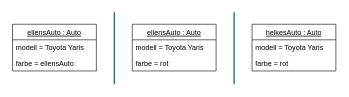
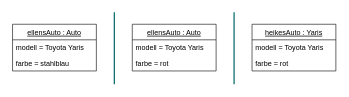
  <mxCell id="0" />
  <mxCell id="1" parent="0" />
  <mxCell id="2" value="ellensAuto : Auto" style="swimlane;fontStyle=4;align=center;verticalAlign=top;childLayout=stackLayout;horizontal=1;startSize=26;horizontalStack=0;resizeParent=1;resizeParentMax=0;resizeLast=0;collapsible=1;marginBottom=0;" vertex="1" parent="1"><mxGeometry x="20" y="40" width="140" height="78" as="geometry" /></mxCell>
  <mxCell id="3" value="modell = Toyota Yaris" style="text;strokeColor=none;fillColor=none;align=left;verticalAlign=top;spacingLeft=4;spacingRight=4;overflow=hidden;rotatable=0;points=[[0,0.5],[1,0.5]];portConstraint=eastwest;" vertex="1" parent="2"><mxGeometry y="26" width="140" height="26" as="geometry" /></mxCell>
- <mxCell id="4" value="farbe = ellensAuto" style="text;strokeColor=none;fillColor=none;align=left;verticalAlign=top;spacingLeft=4;spacingRight=4;overflow=hidden;rotatable=0;points=[[0,0.5],[1,0.5]];portConstraint=eastwest;" vertex="1" parent="2"><mxGeometry y="52" width="140" height="26" as="geometry" /></mxCell>
- <mxCell id="5" value="heikesAuto : Auto" style="swimlane;fontStyle=4;align=center;verticalAlign=top;childLayout=stackLayout;horizontal=1;startSize=26;horizontalStack=0;resizeParent=1;resizeParentMax=0;resizeLast=0;collapsible=1;marginBottom=0;" vertex="1" parent="1"><mxGeometry x="420" y="40" width="140" height="78" as="geometry" /></mxCell>
+ <mxCell id="4" value="farbe = stahlblau" style="text;strokeColor=none;fillColor=none;align=left;verticalAlign=top;spacingLeft=4;spacingRight=4;overflow=hidden;rotatable=0;points=[[0,0.5],[1,0.5]];portConstraint=eastwest;" vertex="1" parent="2"><mxGeometry y="52" width="140" height="26" as="geometry" /></mxCell>
+ <mxCell id="5" value="heikesAuto : Yaris" style="swimlane;fontStyle=4;align=center;verticalAlign=top;childLayout=stackLayout;horizontal=1;startSize=26;horizontalStack=0;resizeParent=1;resizeParentMax=0;resizeLast=0;collapsible=1;marginBottom=0;" vertex="1" parent="1"><mxGeometry x="420" y="40" width="140" height="78" as="geometry" /></mxCell>
  <mxCell id="6" value="modell = Toyota Yaris" style="text;strokeColor=none;fillColor=none;align=left;verticalAlign=top;spacingLeft=4;spacingRight=4;overflow=hidden;rotatable=0;points=[[0,0.5],[1,0.5]];portConstraint=eastwest;" vertex="1" parent="5"><mxGeometry y="26" width="140" height="26" as="geometry" /></mxCell>
  <mxCell id="7" value="farbe = rot" style="text;strokeColor=none;fillColor=none;align=left;verticalAlign=top;spacingLeft=4;spacingRight=4;overflow=hidden;rotatable=0;points=[[0,0.5],[1,0.5]];portConstraint=eastwest;" vertex="1" parent="5"><mxGeometry y="52" width="140" height="26" as="geometry" /></mxCell>
  <mxCell id="8" value="ellensAuto : Auto" style="swimlane;fontStyle=4;align=center;verticalAlign=top;childLayout=stackLayout;horizontal=1;startSize=26;horizontalStack=0;resizeParent=1;resizeParentMax=0;resizeLast=0;collapsible=1;marginBottom=0;" vertex="1" parent="1"><mxGeometry x="220" y="40" width="140" height="78" as="geometry" /></mxCell>
  <mxCell id="9" value="modell = Toyota Yaris" style="text;strokeColor=none;fillColor=none;align=left;verticalAlign=top;spacingLeft=4;spacingRight=4;overflow=hidden;rotatable=0;points=[[0,0.5],[1,0.5]];portConstraint=eastwest;" vertex="1" parent="8"><mxGeometry y="26" width="140" height="26" as="geometry" /></mxCell>
  <mxCell id="10" value="farbe = rot" style="text;strokeColor=none;fillColor=none;align=left;verticalAlign=top;spacingLeft=4;spacingRight=4;overflow=hidden;rotatable=0;points=[[0,0.5],[1,0.5]];portConstraint=eastwest;" vertex="1" parent="8"><mxGeometry y="52" width="140" height="26" as="geometry" /></mxCell>
  <mxCell id="11" value="" style="endArrow=none;html=1;rounded=0;strokeColor=#006666;strokeWidth=2;" edge="1" parent="1"><mxGeometry width="50" height="50" relative="1" as="geometry"><mxPoint x="190" y="140" as="sourcePoint" /><mxPoint x="190" y="20" as="targetPoint" /></mxGeometry></mxCell>
  <mxCell id="12" value="" style="endArrow=none;html=1;rounded=0;strokeColor=#006666;strokeWidth=2;" edge="1" parent="1"><mxGeometry width="50" height="50" relative="1" as="geometry"><mxPoint x="390" y="140" as="sourcePoint" /><mxPoint x="390" y="20" as="targetPoint" /></mxGeometry></mxCell>
